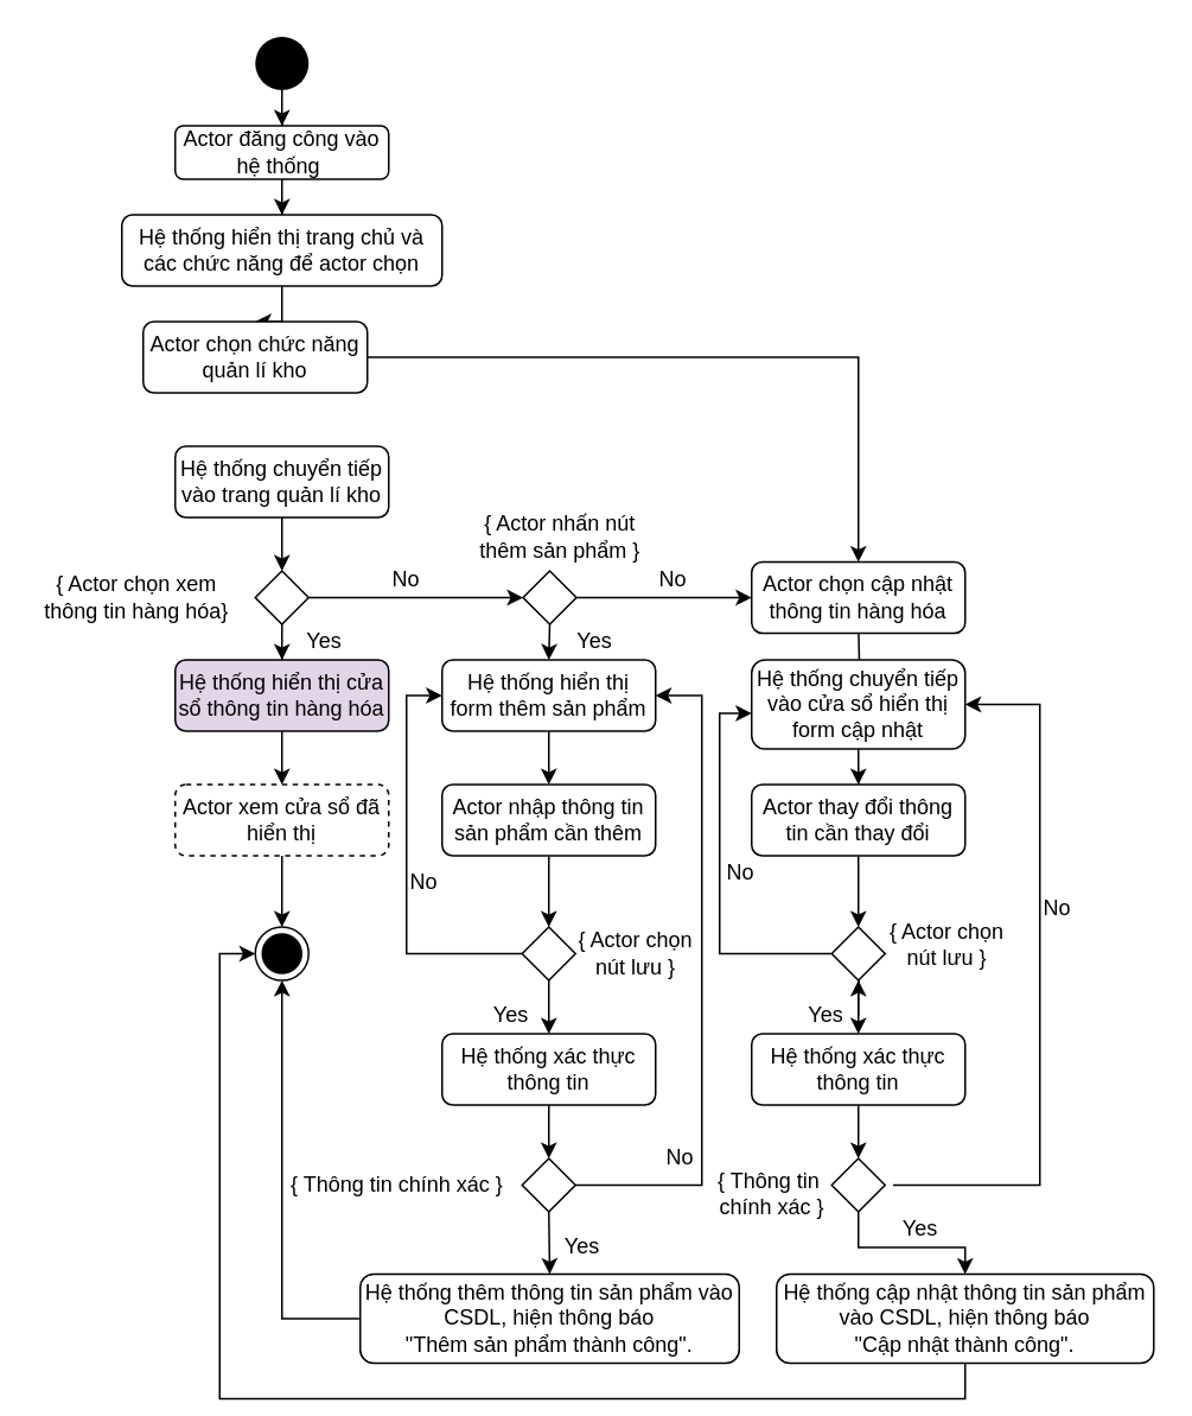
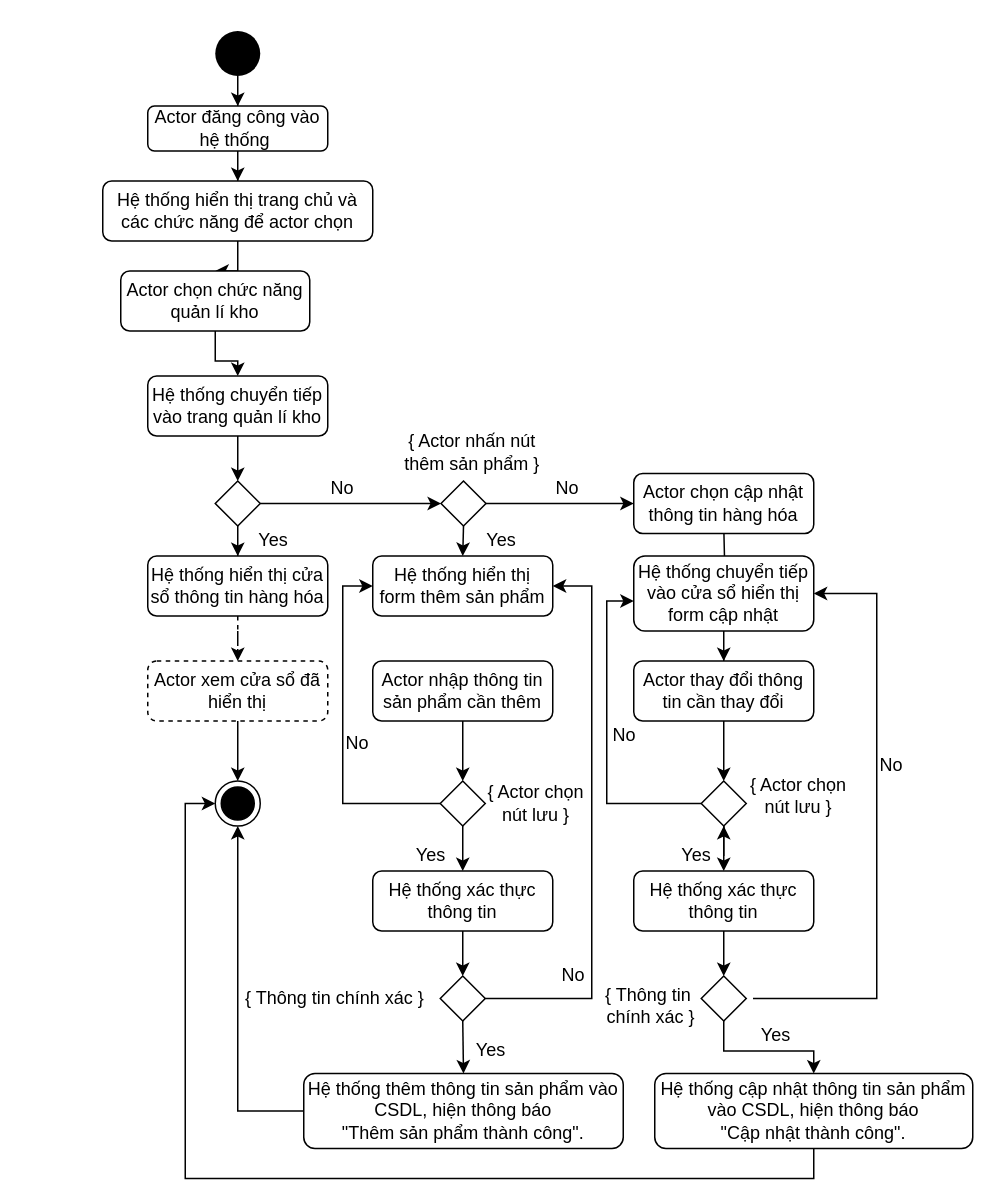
  <mxCell id="0" />
  <mxCell id="1" parent="0" />
  <mxCell id="2" value="" style="edgeStyle=orthogonalEdgeStyle;rounded=0;orthogonalLoop=1;jettySize=auto;html=1;" edge="1" parent="1" source="3" target="5"><mxGeometry relative="1" as="geometry" /></mxCell>
  <mxCell id="3" value="" style="ellipse;fillColor=#000000;strokeColor=none;" vertex="1" parent="1"><mxGeometry x="143" y="20" width="30" height="30" as="geometry" /></mxCell>
  <mxCell id="4" value="" style="edgeStyle=orthogonalEdgeStyle;rounded=0;orthogonalLoop=1;jettySize=auto;html=1;" edge="1" parent="1" source="5" target="7"><mxGeometry relative="1" as="geometry" /></mxCell>
  <mxCell id="5" value="Actor đăng công vào hệ thống&amp;nbsp;" style="rounded=1;whiteSpace=wrap;html=1;" vertex="1" parent="1"><mxGeometry x="98" y="70" width="120" height="30" as="geometry" /></mxCell>
  <mxCell id="6" value="" style="edgeStyle=orthogonalEdgeStyle;rounded=0;orthogonalLoop=1;jettySize=auto;html=1;" edge="1" parent="1" source="7" target="9"><mxGeometry relative="1" as="geometry" /></mxCell>
  <mxCell id="7" value="Hệ thống hiển thị trang chủ và các chức năng để actor chọn" style="rounded=1;whiteSpace=wrap;html=1;" vertex="1" parent="1"><mxGeometry x="68" y="120" width="180" height="40" as="geometry" /></mxCell>
- <mxCell id="8" value="" style="edgeStyle=orthogonalEdgeStyle;rounded=0;orthogonalLoop=1;jettySize=auto;html=1;" edge="1" parent="1" source="9" target="62"><mxGeometry relative="1" as="geometry" /></mxCell>
+ <mxCell id="8" value="" style="edgeStyle=orthogonalEdgeStyle;rounded=0;orthogonalLoop=1;jettySize=auto;html=1;" edge="1" parent="1" source="9" target="11"><mxGeometry relative="1" as="geometry" /></mxCell>
  <mxCell id="9" value="Actor chọn chức năng quản lí kho" style="rounded=1;whiteSpace=wrap;html=1;" vertex="1" parent="1"><mxGeometry x="80" y="180" width="126" height="40" as="geometry" /></mxCell>
  <mxCell id="10" style="edgeStyle=orthogonalEdgeStyle;rounded=0;orthogonalLoop=1;jettySize=auto;html=1;exitX=0.5;exitY=1;exitDx=0;exitDy=0;entryX=0.5;entryY=0;entryDx=0;entryDy=0;" edge="1" parent="1" source="11" target="16"><mxGeometry relative="1" as="geometry" /></mxCell>
  <mxCell id="11" value="Hệ thống chuyển tiếp vào trang quản lí kho" style="rounded=1;whiteSpace=wrap;html=1;" vertex="1" parent="1"><mxGeometry x="98" y="250" width="120" height="40" as="geometry" /></mxCell>
- <mxCell id="12" value="" style="edgeStyle=orthogonalEdgeStyle;rounded=0;orthogonalLoop=1;jettySize=auto;html=1;" edge="1" parent="1" source="13" target="23"><mxGeometry relative="1" as="geometry" /></mxCell>
- <mxCell id="13" value="Hệ thống hiển thị cửa sổ thông tin hàng hóa" style="rounded=1;whiteSpace=wrap;html=1;fillColor=#e1d5e7;" vertex="1" parent="1"><mxGeometry x="98" y="370" width="120" height="40" as="geometry" /></mxCell>
+ <mxCell id="12" value="" style="edgeStyle=orthogonalEdgeStyle;rounded=0;orthogonalLoop=1;jettySize=auto;html=1;dashed=1;" edge="1" parent="1" source="13" target="23"><mxGeometry relative="1" as="geometry" /></mxCell>
+ <mxCell id="13" value="Hệ thống hiển thị cửa sổ thông tin hàng hóa" style="rounded=1;whiteSpace=wrap;html=1;" vertex="1" parent="1"><mxGeometry x="98" y="370" width="120" height="40" as="geometry" /></mxCell>
  <mxCell id="14" value="" style="edgeStyle=orthogonalEdgeStyle;rounded=0;orthogonalLoop=1;jettySize=auto;html=1;" edge="1" parent="1" source="16" target="13"><mxGeometry relative="1" as="geometry" /></mxCell>
  <mxCell id="15" style="edgeStyle=orthogonalEdgeStyle;rounded=0;orthogonalLoop=1;jettySize=auto;html=1;exitX=1;exitY=0.5;exitDx=0;exitDy=0;entryX=0;entryY=0.5;entryDx=0;entryDy=0;" edge="1" parent="1" source="16" target="20"><mxGeometry relative="1" as="geometry" /></mxCell>
  <mxCell id="16" value="" style="rhombus;" vertex="1" parent="1"><mxGeometry x="143" y="320" width="30" height="30" as="geometry" /></mxCell>
- <mxCell id="17" value="{ Actor chọn xem thông tin hàng hóa}" style="text;html=1;strokeColor=none;fillColor=none;align=center;verticalAlign=middle;whiteSpace=wrap;rounded=0;" vertex="1" parent="1"><mxGeometry x="20" y="320" width="113" height="30" as="geometry" /></mxCell>
  <mxCell id="18" style="edgeStyle=orthogonalEdgeStyle;rounded=0;orthogonalLoop=1;jettySize=auto;html=1;exitX=1;exitY=0.5;exitDx=0;exitDy=0;entryX=0;entryY=0.5;entryDx=0;entryDy=0;" edge="1" parent="1" source="20" target="62"><mxGeometry relative="1" as="geometry"><mxPoint x="404" y="335" as="targetPoint" /></mxGeometry></mxCell>
  <mxCell id="19" style="edgeStyle=orthogonalEdgeStyle;rounded=0;orthogonalLoop=1;jettySize=auto;html=1;exitX=0.5;exitY=1;exitDx=0;exitDy=0;entryX=0.5;entryY=0;entryDx=0;entryDy=0;" edge="1" parent="1" source="20" target="26"><mxGeometry relative="1" as="geometry" /></mxCell>
  <mxCell id="20" value="" style="rhombus;" vertex="1" parent="1"><mxGeometry x="293.5" y="320" width="30" height="30" as="geometry" /></mxCell>
  <mxCell id="21" value="" style="edgeStyle=orthogonalEdgeStyle;rounded=0;orthogonalLoop=1;jettySize=auto;html=1;" edge="1" parent="1" target="33"><mxGeometry relative="1" as="geometry"><mxPoint x="482" y="350" as="sourcePoint" /></mxGeometry></mxCell>
  <mxCell id="22" value="" style="edgeStyle=orthogonalEdgeStyle;rounded=0;orthogonalLoop=1;jettySize=auto;html=1;" edge="1" parent="1" source="23" target="24"><mxGeometry relative="1" as="geometry" /></mxCell>
  <mxCell id="23" value="Actor xem cửa sổ đã hiển thị" style="rounded=1;whiteSpace=wrap;html=1;dashed=1;" vertex="1" parent="1"><mxGeometry x="98" y="440" width="120" height="40" as="geometry" /></mxCell>
  <mxCell id="24" value="" style="ellipse;html=1;shape=endState;fillColor=#000000;strokeColor=#000000;" vertex="1" parent="1"><mxGeometry x="143" y="520" width="30" height="30" as="geometry" /></mxCell>
- <mxCell id="25" value="" style="edgeStyle=orthogonalEdgeStyle;rounded=0;orthogonalLoop=1;jettySize=auto;html=1;" edge="1" parent="1" source="26" target="29"><mxGeometry relative="1" as="geometry" /></mxCell>
  <mxCell id="26" value="Hệ thống hiển thị form thêm sản phẩm" style="rounded=1;whiteSpace=wrap;html=1;" vertex="1" parent="1"><mxGeometry x="248" y="370" width="120" height="40" as="geometry" /></mxCell>
  <mxCell id="27" value="{ Actor nhấn nút thêm sản phẩm }" style="text;html=1;strokeColor=none;fillColor=none;align=center;verticalAlign=middle;whiteSpace=wrap;rounded=0;" vertex="1" parent="1"><mxGeometry x="266.5" y="300" width="95" as="geometry" /></mxCell>
  <mxCell id="28" style="edgeStyle=orthogonalEdgeStyle;rounded=0;orthogonalLoop=1;jettySize=auto;html=1;exitX=0.5;exitY=1;exitDx=0;exitDy=0;entryX=0.5;entryY=0;entryDx=0;entryDy=0;" edge="1" parent="1" source="29" target="53"><mxGeometry relative="1" as="geometry" /></mxCell>
  <mxCell id="29" value="Actor nhập thông tin sản phẩm cần thêm" style="rounded=1;whiteSpace=wrap;html=1;" vertex="1" parent="1"><mxGeometry x="248" y="440" width="120" height="40" as="geometry" /></mxCell>
  <mxCell id="30" style="edgeStyle=orthogonalEdgeStyle;rounded=0;orthogonalLoop=1;jettySize=auto;html=1;exitX=0;exitY=0.5;exitDx=0;exitDy=0;entryX=0.5;entryY=1;entryDx=0;entryDy=0;" edge="1" parent="1" source="31" target="24"><mxGeometry relative="1" as="geometry" /></mxCell>
  <mxCell id="31" value="Hệ thống thêm thông tin sản phẩm vào CSDL, hiện thông báo &lt;br&gt;&quot;Thêm sản phẩm thành công&quot;." style="rounded=1;whiteSpace=wrap;html=1;" vertex="1" parent="1"><mxGeometry x="202" y="715" width="213" height="50" as="geometry" /></mxCell>
  <mxCell id="32" value="" style="edgeStyle=orthogonalEdgeStyle;rounded=0;orthogonalLoop=1;jettySize=auto;html=1;" edge="1" parent="1" source="33" target="35"><mxGeometry relative="1" as="geometry" /></mxCell>
  <mxCell id="33" value="Hệ thống chuyển tiếp vào cửa sổ hiển thị form cập nhật" style="rounded=1;whiteSpace=wrap;html=1;" vertex="1" parent="1"><mxGeometry x="422" y="370" width="120" height="50" as="geometry" /></mxCell>
  <mxCell id="34" value="" style="edgeStyle=orthogonalEdgeStyle;rounded=0;orthogonalLoop=1;jettySize=auto;html=1;" edge="1" parent="1" source="57"><mxGeometry relative="1" as="geometry"><mxPoint x="482" y="550" as="targetPoint" /></mxGeometry></mxCell>
  <mxCell id="35" value="Actor thay đổi thông tin cần thay đổi" style="rounded=1;whiteSpace=wrap;html=1;" vertex="1" parent="1"><mxGeometry x="422" y="440" width="120" height="40" as="geometry" /></mxCell>
  <mxCell id="36" value="" style="edgeStyle=orthogonalEdgeStyle;rounded=0;orthogonalLoop=1;jettySize=auto;html=1;exitX=0.5;exitY=1;exitDx=0;exitDy=0;" edge="1" parent="1" source="57" target="44"><mxGeometry relative="1" as="geometry"><mxPoint x="482" y="610" as="sourcePoint" /></mxGeometry></mxCell>
  <mxCell id="37" style="edgeStyle=orthogonalEdgeStyle;rounded=0;orthogonalLoop=1;jettySize=auto;html=1;exitX=0.5;exitY=1;exitDx=0;exitDy=0;entryX=0.5;entryY=0;entryDx=0;entryDy=0;" edge="1" parent="1" source="38" target="41"><mxGeometry relative="1" as="geometry" /></mxCell>
  <mxCell id="38" value="Hệ thống xác thực thông tin" style="rounded=1;whiteSpace=wrap;html=1;" vertex="1" parent="1"><mxGeometry x="248" y="580" width="120" height="40" as="geometry" /></mxCell>
  <mxCell id="39" style="edgeStyle=orthogonalEdgeStyle;rounded=0;orthogonalLoop=1;jettySize=auto;html=1;exitX=0.5;exitY=1;exitDx=0;exitDy=0;entryX=0.5;entryY=0;entryDx=0;entryDy=0;" edge="1" parent="1" source="41" target="31"><mxGeometry relative="1" as="geometry" /></mxCell>
  <mxCell id="40" style="edgeStyle=orthogonalEdgeStyle;rounded=0;orthogonalLoop=1;jettySize=auto;html=1;exitX=1;exitY=0.5;exitDx=0;exitDy=0;entryX=1;entryY=0.5;entryDx=0;entryDy=0;" edge="1" parent="1" source="41" target="26"><mxGeometry relative="1" as="geometry"><Array as="points"><mxPoint x="394" y="665" /><mxPoint x="394" y="390" /></Array></mxGeometry></mxCell>
  <mxCell id="41" value="" style="rhombus;" vertex="1" parent="1"><mxGeometry x="293" y="650" width="30" height="30" as="geometry" /></mxCell>
  <mxCell id="42" value="{ Thông tin chính xác }" style="text;html=1;strokeColor=none;fillColor=none;align=center;verticalAlign=middle;whiteSpace=wrap;rounded=0;" vertex="1" parent="1"><mxGeometry x="153" y="655" width="140" height="20" as="geometry" /></mxCell>
  <mxCell id="43" style="edgeStyle=orthogonalEdgeStyle;rounded=0;orthogonalLoop=1;jettySize=auto;html=1;exitX=0.5;exitY=1;exitDx=0;exitDy=0;entryX=0.5;entryY=0;entryDx=0;entryDy=0;" edge="1" parent="1" source="44" target="46"><mxGeometry relative="1" as="geometry" /></mxCell>
  <mxCell id="44" value="Hệ thống xác thực thông tin" style="rounded=1;whiteSpace=wrap;html=1;" vertex="1" parent="1"><mxGeometry x="422" y="580" width="120" height="40" as="geometry" /></mxCell>
  <mxCell id="45" value="" style="edgeStyle=orthogonalEdgeStyle;rounded=0;orthogonalLoop=1;jettySize=auto;html=1;" edge="1" parent="1" source="46" target="50"><mxGeometry relative="1" as="geometry"><Array as="points"><mxPoint x="482" y="700" /><mxPoint x="542" y="700" /></Array></mxGeometry></mxCell>
  <mxCell id="46" value="" style="rhombus;" vertex="1" parent="1"><mxGeometry x="467" y="650" width="30" height="30" as="geometry" /></mxCell>
  <mxCell id="47" value="{ Thông tin&lt;br&gt;&amp;nbsp;chính xác }" style="text;html=1;strokeColor=none;fillColor=none;align=center;verticalAlign=middle;whiteSpace=wrap;rounded=0;" vertex="1" parent="1"><mxGeometry x="361.5" y="660" width="140" height="20" as="geometry" /></mxCell>
  <mxCell id="48" style="edgeStyle=orthogonalEdgeStyle;rounded=0;orthogonalLoop=1;jettySize=auto;html=1;exitX=0.5;exitY=1;exitDx=0;exitDy=0;entryX=0;entryY=0.5;entryDx=0;entryDy=0;" edge="1" parent="1" source="50" target="24"><mxGeometry relative="1" as="geometry" /></mxCell>
  <mxCell id="49" style="edgeStyle=orthogonalEdgeStyle;rounded=0;orthogonalLoop=1;jettySize=auto;html=1;entryX=1;entryY=0.5;entryDx=0;entryDy=0;exitX=1;exitY=0.25;exitDx=0;exitDy=0;" edge="1" parent="1" source="47" target="33"><mxGeometry relative="1" as="geometry"><mxPoint x="664" y="670" as="sourcePoint" /><Array as="points"><mxPoint x="584" y="665" /><mxPoint x="584" y="395" /></Array></mxGeometry></mxCell>
  <mxCell id="50" value="Hệ thống cập nhật thông tin sản phẩm vào CSDL, hiện thông báo &lt;br&gt;&quot;Cập nhật thành công&quot;." style="rounded=1;whiteSpace=wrap;html=1;" vertex="1" parent="1"><mxGeometry x="436" y="715" width="212" height="50" as="geometry" /></mxCell>
  <mxCell id="51" style="edgeStyle=orthogonalEdgeStyle;rounded=0;orthogonalLoop=1;jettySize=auto;html=1;exitX=0;exitY=0.5;exitDx=0;exitDy=0;entryX=0;entryY=0.5;entryDx=0;entryDy=0;" edge="1" parent="1" source="53" target="26"><mxGeometry relative="1" as="geometry" /></mxCell>
  <mxCell id="52" value="" style="edgeStyle=orthogonalEdgeStyle;rounded=0;orthogonalLoop=1;jettySize=auto;html=1;" edge="1" parent="1" source="53" target="38"><mxGeometry relative="1" as="geometry" /></mxCell>
  <mxCell id="53" value="" style="rhombus;" vertex="1" parent="1"><mxGeometry x="293" y="520" width="30" height="30" as="geometry" /></mxCell>
  <mxCell id="54" value="{ Actor chọn &lt;br&gt;nút lưu }" style="text;html=1;strokeColor=none;fillColor=none;align=center;verticalAlign=middle;whiteSpace=wrap;rounded=0;" vertex="1" parent="1"><mxGeometry x="299" y="525" width="116" height="20" as="geometry" /></mxCell>
  <mxCell id="55" value="{ Actor chọn &lt;br&gt;nút lưu }" style="text;html=1;strokeColor=none;fillColor=none;align=center;verticalAlign=middle;whiteSpace=wrap;rounded=0;" vertex="1" parent="1"><mxGeometry x="474" y="520" width="116" height="20" as="geometry" /></mxCell>
  <mxCell id="56" style="edgeStyle=orthogonalEdgeStyle;rounded=0;orthogonalLoop=1;jettySize=auto;html=1;exitX=0;exitY=0.5;exitDx=0;exitDy=0;" edge="1" parent="1" source="57"><mxGeometry relative="1" as="geometry"><mxPoint x="467" y="565" as="sourcePoint" /><mxPoint x="422" y="400" as="targetPoint" /><Array as="points"><mxPoint x="404" y="535" /><mxPoint x="404" y="400" /></Array></mxGeometry></mxCell>
  <mxCell id="57" value="" style="rhombus;" vertex="1" parent="1"><mxGeometry x="467" y="520" width="30" height="30" as="geometry" /></mxCell>
  <mxCell id="58" value="" style="edgeStyle=orthogonalEdgeStyle;rounded=0;orthogonalLoop=1;jettySize=auto;html=1;" edge="1" parent="1" source="35" target="57"><mxGeometry relative="1" as="geometry"><mxPoint x="482" y="480" as="sourcePoint" /><mxPoint x="482" y="550" as="targetPoint" /></mxGeometry></mxCell>
  <mxCell id="59" value="No" style="text;html=1;strokeColor=none;fillColor=none;align=center;verticalAlign=middle;whiteSpace=wrap;rounded=0;" vertex="1" parent="1"><mxGeometry x="361.5" y="640" width="40" height="20" as="geometry" /></mxCell>
  <mxCell id="60" value="Yes" style="text;html=1;strokeColor=none;fillColor=none;align=center;verticalAlign=middle;whiteSpace=wrap;rounded=0;" vertex="1" parent="1"><mxGeometry x="162" y="350" width="40" height="20" as="geometry" /></mxCell>
  <mxCell id="61" value="Yes" style="text;html=1;strokeColor=none;fillColor=none;align=center;verticalAlign=middle;whiteSpace=wrap;rounded=0;" vertex="1" parent="1"><mxGeometry x="314" y="350" width="40" height="20" as="geometry" /></mxCell>
  <mxCell id="62" value="&lt;span&gt;Actor chọn cập nhật thông tin hàng hóa&lt;/span&gt;" style="rounded=1;whiteSpace=wrap;html=1;" vertex="1" parent="1"><mxGeometry x="422" y="315" width="120" height="40" as="geometry" /></mxCell>
  <mxCell id="63" value="Yes" style="text;html=1;strokeColor=none;fillColor=none;align=center;verticalAlign=middle;whiteSpace=wrap;rounded=0;" vertex="1" parent="1"><mxGeometry x="266.5" y="560" width="40" height="20" as="geometry" /></mxCell>
  <mxCell id="64" value="Yes" style="text;html=1;strokeColor=none;fillColor=none;align=center;verticalAlign=middle;whiteSpace=wrap;rounded=0;" vertex="1" parent="1"><mxGeometry x="444" y="560" width="40" height="20" as="geometry" /></mxCell>
  <mxCell id="65" value="Yes" style="text;html=1;strokeColor=none;fillColor=none;align=center;verticalAlign=middle;whiteSpace=wrap;rounded=0;" vertex="1" parent="1"><mxGeometry x="497" y="680" width="40" height="20" as="geometry" /></mxCell>
  <mxCell id="66" value="Yes" style="text;html=1;strokeColor=none;fillColor=none;align=center;verticalAlign=middle;whiteSpace=wrap;rounded=0;" vertex="1" parent="1"><mxGeometry x="306.5" y="690" width="40" height="20" as="geometry" /></mxCell>
  <mxCell id="67" value="No" style="text;html=1;strokeColor=none;fillColor=none;align=center;verticalAlign=middle;whiteSpace=wrap;rounded=0;" vertex="1" parent="1"><mxGeometry x="208" y="315" width="40" height="20" as="geometry" /></mxCell>
  <mxCell id="68" value="No" style="text;html=1;strokeColor=none;fillColor=none;align=center;verticalAlign=middle;whiteSpace=wrap;rounded=0;" vertex="1" parent="1"><mxGeometry x="358" y="315" width="40" height="20" as="geometry" /></mxCell>
  <mxCell id="69" value="No" style="text;html=1;strokeColor=none;fillColor=none;align=center;verticalAlign=middle;whiteSpace=wrap;rounded=0;" vertex="1" parent="1"><mxGeometry x="574" y="500" width="40" height="20" as="geometry" /></mxCell>
  <mxCell id="70" value="No" style="text;html=1;strokeColor=none;fillColor=none;align=center;verticalAlign=middle;whiteSpace=wrap;rounded=0;" vertex="1" parent="1"><mxGeometry x="218" y="485" width="40" height="20" as="geometry" /></mxCell>
  <mxCell id="71" value="No" style="text;html=1;strokeColor=none;fillColor=none;align=center;verticalAlign=middle;whiteSpace=wrap;rounded=0;" vertex="1" parent="1"><mxGeometry x="396" y="480" width="40" height="20" as="geometry" /></mxCell>
